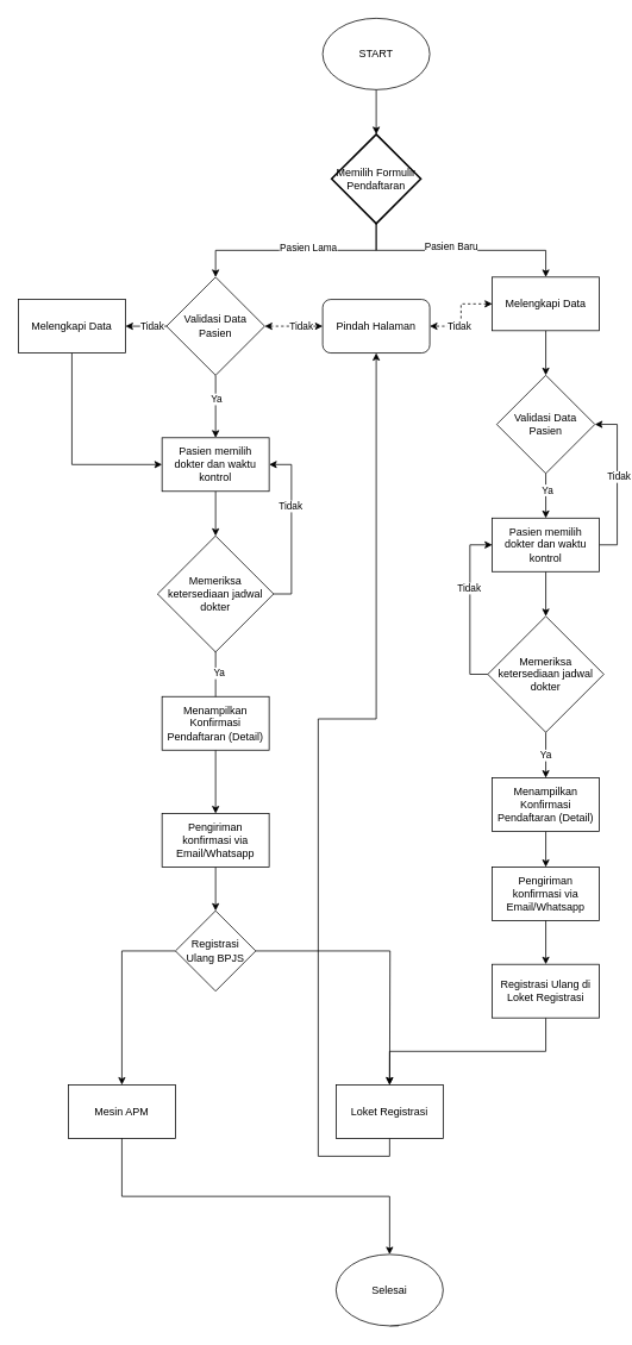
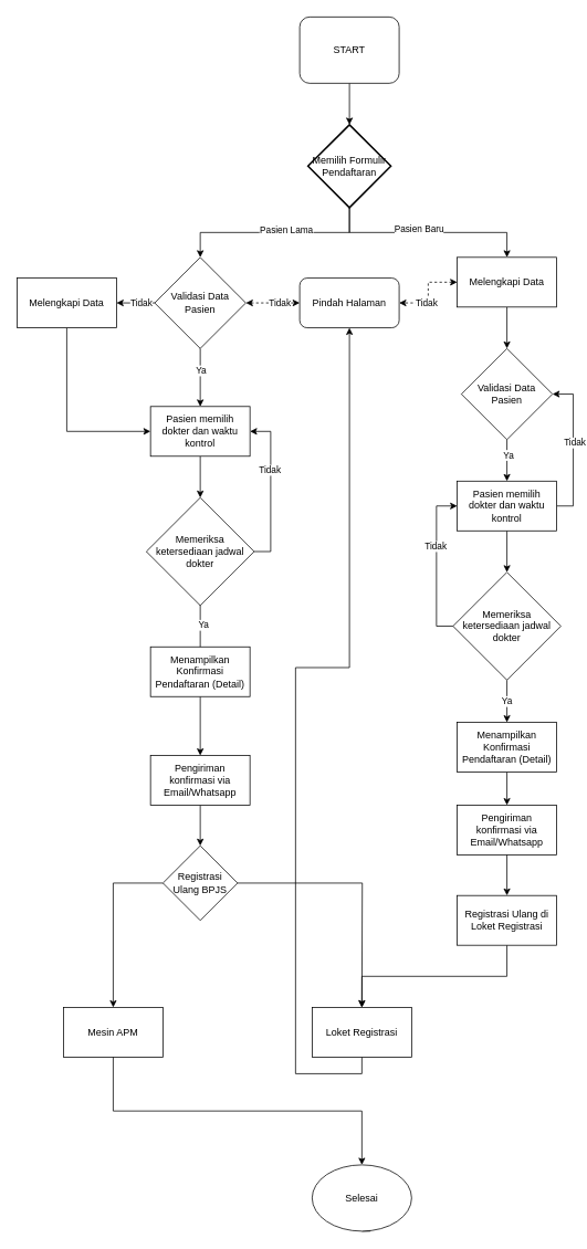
  <mxCell id="0" />
  <mxCell id="1" parent="0" />
  <mxCell id="2" style="edgeStyle=orthogonalEdgeStyle;rounded=0;orthogonalLoop=1;jettySize=auto;html=1;exitX=0.5;exitY=1;exitDx=0;exitDy=0;entryX=0.5;entryY=0;entryDx=0;entryDy=0;entryPerimeter=0;" parent="1" source="3" target="25" edge="1"><mxGeometry relative="1" as="geometry" /></mxCell>
- <mxCell id="3" value="START" style="ellipse;whiteSpace=wrap;html=1;" parent="1" vertex="1"><mxGeometry x="361" y="20" width="120" height="80" as="geometry" /></mxCell>
+ <mxCell id="3" value="START" style="whiteSpace=wrap;html=1;rounded=1;" parent="1" vertex="1"><mxGeometry x="361" y="20" width="120" height="80" as="geometry" /></mxCell>
  <mxCell id="4" style="edgeStyle=orthogonalEdgeStyle;rounded=0;orthogonalLoop=1;jettySize=auto;html=1;exitX=1;exitY=0.5;exitDx=0;exitDy=0;entryX=0;entryY=0.5;entryDx=0;entryDy=0;dashed=1;startArrow=classic;startFill=1;" parent="1" source="10" target="26" edge="1"><mxGeometry relative="1" as="geometry" /></mxCell>
  <mxCell id="5" value="Tidak" style="edgeLabel;html=1;align=center;verticalAlign=middle;resizable=0;points=[];" parent="4" vertex="1" connectable="0"><mxGeometry x="0.231" y="1" relative="1" as="geometry"><mxPoint as="offset" /></mxGeometry></mxCell>
  <mxCell id="6" style="edgeStyle=orthogonalEdgeStyle;rounded=0;orthogonalLoop=1;jettySize=auto;html=1;exitX=0.5;exitY=1;exitDx=0;exitDy=0;entryX=0.5;entryY=0;entryDx=0;entryDy=0;" parent="1" source="10" target="12" edge="1"><mxGeometry relative="1" as="geometry" /></mxCell>
  <mxCell id="7" value="Ya" style="edgeLabel;html=1;align=center;verticalAlign=middle;resizable=0;points=[];" parent="6" vertex="1" connectable="0"><mxGeometry x="-0.251" relative="1" as="geometry"><mxPoint as="offset" /></mxGeometry></mxCell>
  <mxCell id="8" style="edgeStyle=orthogonalEdgeStyle;rounded=0;orthogonalLoop=1;jettySize=auto;html=1;exitX=0;exitY=0.5;exitDx=0;exitDy=0;entryX=1;entryY=0.5;entryDx=0;entryDy=0;" parent="1" source="10" target="44" edge="1"><mxGeometry relative="1" as="geometry" /></mxCell>
  <mxCell id="9" value="Tidak" style="edgeLabel;html=1;align=center;verticalAlign=middle;resizable=0;points=[];" parent="8" vertex="1" connectable="0"><mxGeometry x="-0.261" relative="1" as="geometry"><mxPoint as="offset" /></mxGeometry></mxCell>
  <mxCell id="10" value="Validasi Data Pasien" style="rhombus;whiteSpace=wrap;html=1;" parent="1" vertex="1"><mxGeometry x="186" y="310" width="110" height="110" as="geometry" /></mxCell>
  <mxCell id="11" style="edgeStyle=orthogonalEdgeStyle;rounded=0;orthogonalLoop=1;jettySize=auto;html=1;exitX=0.5;exitY=1;exitDx=0;exitDy=0;entryX=0.5;entryY=0;entryDx=0;entryDy=0;" parent="1" source="12" target="17" edge="1"><mxGeometry relative="1" as="geometry" /></mxCell>
  <mxCell id="12" value="Pasien memilih dokter dan waktu kontrol" style="rounded=0;whiteSpace=wrap;html=1;" parent="1" vertex="1"><mxGeometry x="181" y="490" width="120" height="60" as="geometry" /></mxCell>
  <mxCell id="13" style="edgeStyle=orthogonalEdgeStyle;rounded=0;orthogonalLoop=1;jettySize=auto;html=1;exitX=1;exitY=0.5;exitDx=0;exitDy=0;entryX=1;entryY=0.5;entryDx=0;entryDy=0;" parent="1" source="17" target="12" edge="1"><mxGeometry relative="1" as="geometry" /></mxCell>
  <mxCell id="14" value="Tidak" style="edgeLabel;html=1;align=center;verticalAlign=middle;resizable=0;points=[];" parent="13" vertex="1" connectable="0"><mxGeometry x="0.253" y="2" relative="1" as="geometry"><mxPoint as="offset" /></mxGeometry></mxCell>
  <mxCell id="15" style="edgeStyle=orthogonalEdgeStyle;rounded=0;orthogonalLoop=1;jettySize=auto;html=1;exitX=0.5;exitY=1;exitDx=0;exitDy=0;entryX=0.5;entryY=0;entryDx=0;entryDy=0;" parent="1" edge="1"><mxGeometry relative="1" as="geometry"><mxPoint x="241" y="712" as="sourcePoint" /><mxPoint x="241" y="798" as="targetPoint" /><Array as="points" /></mxGeometry></mxCell>
  <mxCell id="16" value="Ya" style="edgeLabel;html=1;align=center;verticalAlign=middle;resizable=0;points=[];" parent="15" vertex="1" connectable="0"><mxGeometry x="-0.048" y="3" relative="1" as="geometry"><mxPoint as="offset" /></mxGeometry></mxCell>
  <mxCell id="17" value="Memeriksa ketersediaan jadwal dokter" style="rhombus;whiteSpace=wrap;html=1;" parent="1" vertex="1"><mxGeometry x="176" y="600" width="130" height="130" as="geometry" /></mxCell>
  <mxCell id="18" style="edgeStyle=orthogonalEdgeStyle;rounded=0;orthogonalLoop=1;jettySize=auto;html=1;exitX=0.5;exitY=1;exitDx=0;exitDy=0;entryX=0.5;entryY=0;entryDx=0;entryDy=0;" parent="1" source="45" target="20" edge="1"><mxGeometry relative="1" as="geometry"><mxPoint x="181" y="802" as="sourcePoint" /></mxGeometry></mxCell>
  <mxCell id="19" style="edgeStyle=orthogonalEdgeStyle;rounded=0;orthogonalLoop=1;jettySize=auto;html=1;exitX=0.5;exitY=1;exitDx=0;exitDy=0;entryX=0.5;entryY=0;entryDx=0;entryDy=0;" edge="1" parent="1" source="20" target="48"><mxGeometry relative="1" as="geometry" /></mxCell>
  <mxCell id="20" value="Pengiriman konfirmasi via Email/Whatsapp" style="rounded=0;whiteSpace=wrap;html=1;" parent="1" vertex="1"><mxGeometry x="181" y="911" width="120" height="60" as="geometry" /></mxCell>
  <mxCell id="21" style="edgeStyle=orthogonalEdgeStyle;rounded=0;orthogonalLoop=1;jettySize=auto;html=1;exitX=0.5;exitY=1;exitDx=0;exitDy=0;exitPerimeter=0;entryX=0.5;entryY=0;entryDx=0;entryDy=0;" parent="1" source="25" target="10" edge="1"><mxGeometry relative="1" as="geometry" /></mxCell>
  <mxCell id="22" value="Pasien Lama" style="edgeLabel;html=1;align=center;verticalAlign=middle;resizable=0;points=[];" parent="21" vertex="1" connectable="0"><mxGeometry x="-0.108" y="-3" relative="1" as="geometry"><mxPoint as="offset" /></mxGeometry></mxCell>
  <mxCell id="23" style="edgeStyle=orthogonalEdgeStyle;rounded=0;orthogonalLoop=1;jettySize=auto;html=1;exitX=0.5;exitY=1;exitDx=0;exitDy=0;exitPerimeter=0;" parent="1" source="25" target="33" edge="1"><mxGeometry relative="1" as="geometry" /></mxCell>
  <mxCell id="24" value="Pasien Baru" style="edgeLabel;html=1;align=center;verticalAlign=middle;resizable=0;points=[];" parent="23" vertex="1" connectable="0"><mxGeometry x="-0.096" y="5" relative="1" as="geometry"><mxPoint as="offset" /></mxGeometry></mxCell>
  <mxCell id="25" value="Memilih Formulir Pendaftaran" style="strokeWidth=2;html=1;shape=mxgraph.flowchart.decision;whiteSpace=wrap;" parent="1" vertex="1"><mxGeometry x="371" y="150" width="100" height="100" as="geometry" /></mxCell>
  <mxCell id="26" value="Pindah Halaman" style="rounded=1;whiteSpace=wrap;html=1;" parent="1" vertex="1"><mxGeometry x="361" y="335" width="120" height="60" as="geometry" /></mxCell>
  <mxCell id="27" style="edgeStyle=orthogonalEdgeStyle;rounded=0;orthogonalLoop=1;jettySize=auto;html=1;exitX=0.5;exitY=1;exitDx=0;exitDy=0;entryX=0.5;entryY=0;entryDx=0;entryDy=0;" parent="1" source="29" target="37" edge="1"><mxGeometry relative="1" as="geometry" /></mxCell>
  <mxCell id="28" value="Ya" style="edgeLabel;html=1;align=center;verticalAlign=middle;resizable=0;points=[];" parent="27" vertex="1" connectable="0"><mxGeometry x="-0.272" y="1" relative="1" as="geometry"><mxPoint as="offset" /></mxGeometry></mxCell>
  <mxCell id="29" value="Validasi Data Pasien" style="rhombus;whiteSpace=wrap;html=1;" parent="1" vertex="1"><mxGeometry x="556" y="420" width="110" height="110" as="geometry" /></mxCell>
  <mxCell id="30" style="edgeStyle=orthogonalEdgeStyle;rounded=0;orthogonalLoop=1;jettySize=auto;html=1;exitX=0;exitY=0.5;exitDx=0;exitDy=0;dashed=1;startArrow=classic;startFill=1;" parent="1" source="33" target="26" edge="1"><mxGeometry relative="1" as="geometry" /></mxCell>
  <mxCell id="31" value="Tidak" style="edgeLabel;html=1;align=center;verticalAlign=middle;resizable=0;points=[];" parent="30" vertex="1" connectable="0"><mxGeometry x="0.326" y="-1" relative="1" as="geometry"><mxPoint as="offset" /></mxGeometry></mxCell>
  <mxCell id="32" style="edgeStyle=orthogonalEdgeStyle;rounded=0;orthogonalLoop=1;jettySize=auto;html=1;exitX=0.5;exitY=1;exitDx=0;exitDy=0;entryX=0.5;entryY=0;entryDx=0;entryDy=0;" parent="1" source="33" target="29" edge="1"><mxGeometry relative="1" as="geometry" /></mxCell>
  <mxCell id="33" value="Melengkapi Data" style="rounded=0;whiteSpace=wrap;html=1;" parent="1" vertex="1"><mxGeometry x="551" y="310" width="120" height="60" as="geometry" /></mxCell>
  <mxCell id="34" style="edgeStyle=orthogonalEdgeStyle;rounded=0;orthogonalLoop=1;jettySize=auto;html=1;exitX=1;exitY=0.5;exitDx=0;exitDy=0;entryX=1;entryY=0.5;entryDx=0;entryDy=0;" parent="1" source="37" target="29" edge="1"><mxGeometry relative="1" as="geometry" /></mxCell>
  <mxCell id="35" value="Tidak" style="edgeLabel;html=1;align=center;verticalAlign=middle;resizable=0;points=[];" parent="34" vertex="1" connectable="0"><mxGeometry x="0.073" y="-1" relative="1" as="geometry"><mxPoint as="offset" /></mxGeometry></mxCell>
  <mxCell id="36" style="edgeStyle=orthogonalEdgeStyle;rounded=0;orthogonalLoop=1;jettySize=auto;html=1;exitX=0.5;exitY=1;exitDx=0;exitDy=0;entryX=0.5;entryY=0;entryDx=0;entryDy=0;" parent="1" source="37" target="41" edge="1"><mxGeometry relative="1" as="geometry" /></mxCell>
  <mxCell id="37" value="Pasien memilih dokter dan waktu kontrol" style="rounded=0;whiteSpace=wrap;html=1;" parent="1" vertex="1"><mxGeometry x="551" y="580" width="120" height="60" as="geometry" /></mxCell>
  <mxCell id="38" style="edgeStyle=orthogonalEdgeStyle;rounded=0;orthogonalLoop=1;jettySize=auto;html=1;exitX=0;exitY=0.5;exitDx=0;exitDy=0;entryX=0;entryY=0.5;entryDx=0;entryDy=0;" parent="1" source="41" target="37" edge="1"><mxGeometry relative="1" as="geometry" /></mxCell>
  <mxCell id="39" value="Tidak" style="edgeLabel;html=1;align=center;verticalAlign=middle;resizable=0;points=[];" parent="38" vertex="1" connectable="0"><mxGeometry x="0.232" y="2" relative="1" as="geometry"><mxPoint as="offset" /></mxGeometry></mxCell>
  <mxCell id="40" value="Ya" style="edgeStyle=orthogonalEdgeStyle;rounded=0;orthogonalLoop=1;jettySize=auto;html=1;exitX=0.5;exitY=1;exitDx=0;exitDy=0;entryX=0.5;entryY=0;entryDx=0;entryDy=0;" edge="1" parent="1" source="41" target="59"><mxGeometry relative="1" as="geometry" /></mxCell>
  <mxCell id="41" value="Memeriksa ketersediaan jadwal dokter" style="rhombus;whiteSpace=wrap;html=1;" parent="1" vertex="1"><mxGeometry x="546" y="690" width="130" height="130" as="geometry" /></mxCell>
  <mxCell id="42" value="Pengiriman konfirmasi via Email/Whatsapp" style="rounded=0;whiteSpace=wrap;html=1;" parent="1" vertex="1"><mxGeometry x="551" y="971" width="120" height="60" as="geometry" /></mxCell>
  <mxCell id="43" style="edgeStyle=orthogonalEdgeStyle;rounded=0;orthogonalLoop=1;jettySize=auto;html=1;exitX=0.5;exitY=1;exitDx=0;exitDy=0;entryX=0;entryY=0.5;entryDx=0;entryDy=0;" parent="1" source="44" target="12" edge="1"><mxGeometry relative="1" as="geometry" /></mxCell>
  <mxCell id="44" value="Melengkapi Data" style="rounded=0;whiteSpace=wrap;html=1;" parent="1" vertex="1"><mxGeometry x="20" y="335" width="120" height="60" as="geometry" /></mxCell>
  <mxCell id="45" value="Menampilkan Konfirmasi Pendaftaran (Detail)" style="rounded=0;whiteSpace=wrap;html=1;" parent="1" vertex="1"><mxGeometry x="181" y="780" width="120" height="60" as="geometry" /></mxCell>
  <mxCell id="46" style="edgeStyle=orthogonalEdgeStyle;rounded=0;orthogonalLoop=1;jettySize=auto;html=1;exitX=0;exitY=0.5;exitDx=0;exitDy=0;entryX=0.5;entryY=0;entryDx=0;entryDy=0;" parent="1" source="48" target="52" edge="1"><mxGeometry relative="1" as="geometry"><mxPoint x="196" y="1130" as="sourcePoint" /></mxGeometry></mxCell>
  <mxCell id="47" style="edgeStyle=orthogonalEdgeStyle;rounded=0;orthogonalLoop=1;jettySize=auto;html=1;exitX=1;exitY=0.5;exitDx=0;exitDy=0;" parent="1" source="48" edge="1"><mxGeometry relative="1" as="geometry"><mxPoint x="436" y="1215" as="targetPoint" /><mxPoint x="286" y="1130" as="sourcePoint" /></mxGeometry></mxCell>
  <mxCell id="48" value="Registrasi Ulang BPJS" style="rhombus;whiteSpace=wrap;html=1;" parent="1" vertex="1"><mxGeometry x="196" y="1020" width="90" height="90" as="geometry" /></mxCell>
  <mxCell id="49" style="edgeStyle=orthogonalEdgeStyle;rounded=0;orthogonalLoop=1;jettySize=auto;html=1;exitX=0.5;exitY=1;exitDx=0;exitDy=0;" parent="1" source="50" target="26" edge="1"><mxGeometry relative="1" as="geometry" /></mxCell>
  <mxCell id="50" value="Loket Registrasi" style="rounded=0;whiteSpace=wrap;html=1;" parent="1" vertex="1"><mxGeometry x="376" y="1215" width="120" height="60" as="geometry" /></mxCell>
  <mxCell id="51" style="edgeStyle=orthogonalEdgeStyle;rounded=0;orthogonalLoop=1;jettySize=auto;html=1;exitX=0.5;exitY=1;exitDx=0;exitDy=0;" parent="1" source="54" edge="1"><mxGeometry relative="1" as="geometry"><mxPoint x="446" y="1465" as="targetPoint" /></mxGeometry></mxCell>
  <mxCell id="52" value="Mesin APM" style="rounded=0;whiteSpace=wrap;html=1;" parent="1" vertex="1"><mxGeometry x="76" y="1215" width="120" height="60" as="geometry" /></mxCell>
  <mxCell id="53" value="" style="edgeStyle=orthogonalEdgeStyle;rounded=0;orthogonalLoop=1;jettySize=auto;html=1;exitX=0.5;exitY=1;exitDx=0;exitDy=0;" parent="1" source="52" target="54" edge="1"><mxGeometry relative="1" as="geometry"><mxPoint x="446" y="1465" as="targetPoint" /><mxPoint x="136" y="1275" as="sourcePoint" /></mxGeometry></mxCell>
  <mxCell id="54" value="Selesai" style="ellipse;whiteSpace=wrap;html=1;" parent="1" vertex="1"><mxGeometry x="376" y="1405" width="120" height="80" as="geometry" /></mxCell>
  <mxCell id="55" style="edgeStyle=orthogonalEdgeStyle;rounded=0;orthogonalLoop=1;jettySize=auto;html=1;exitX=0.5;exitY=1;exitDx=0;exitDy=0;entryX=0.5;entryY=0;entryDx=0;entryDy=0;" parent="1" source="56" target="50" edge="1"><mxGeometry relative="1" as="geometry" /></mxCell>
  <mxCell id="56" value="Registrasi Ulang di Loket Registrasi" style="rounded=0;whiteSpace=wrap;html=1;" parent="1" vertex="1"><mxGeometry x="551" y="1080" width="120" height="60" as="geometry" /></mxCell>
  <mxCell id="57" style="edgeStyle=orthogonalEdgeStyle;rounded=0;orthogonalLoop=1;jettySize=auto;html=1;exitX=0.5;exitY=1;exitDx=0;exitDy=0;entryX=0.5;entryY=0;entryDx=0;entryDy=0;" edge="1" parent="1" source="42" target="56"><mxGeometry relative="1" as="geometry" /></mxCell>
  <mxCell id="58" style="edgeStyle=orthogonalEdgeStyle;rounded=0;orthogonalLoop=1;jettySize=auto;html=1;exitX=0.5;exitY=1;exitDx=0;exitDy=0;" edge="1" parent="1" source="59" target="42"><mxGeometry relative="1" as="geometry" /></mxCell>
  <mxCell id="59" value="Menampilkan Konfirmasi Pendaftaran (Detail)" style="rounded=0;whiteSpace=wrap;html=1;" vertex="1" parent="1"><mxGeometry x="551" y="871" width="120" height="60" as="geometry" /></mxCell>
